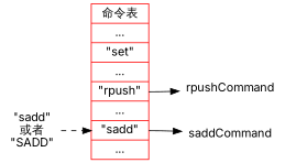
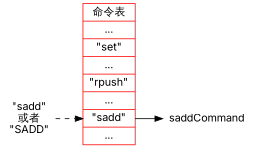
  digraph {
    fontname=Inter
    rankdir=LR
    node [color=brown fontname=Inter shape=plaintext]
    edge [fontname=Inter]
    n1 [color=red label=" 命令表 | ... | <set> \"set\" | ... | <rpush> \"rpush\" | ... | <sadd> \"sadd\" | ..." shape=record]
-   n2 [label=rpushCommand]
    n3 [color=black label=saddCommand]
    n4 [label="\"sadd\"\n或者\n\"SADD\""]
-   n1 -> n2 [tailport=rpush]
    n1 -> n3 [tailport=sadd]
    n4 -> n1 [headport=sadd style=dashed]
  }
